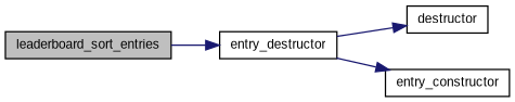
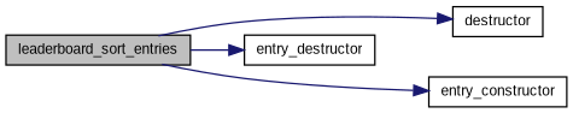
  digraph {
    fontname="Liberation Sans"
    rankdir=LR
    node [color=black fillcolor=white fontname="Liberation Sans" fontsize=10 shape=record style=filled]
    edge [color=midnightblue fontname="Liberation Sans" fontsize=10 labelfontname=Helvetica labelfontsize=10 style=solid]
    n1 [fillcolor=grey75 fontcolor=black height=0.2 label=leaderboard_sort_entries width=0.4]
    n2 [height=0.2 label=destructor width=0.4]
    n3 [height=0.2 label=entry_constructor width=0.4]
    n4 [height=0.2 label=entry_destructor width=0.4]
-   n4 -> n2
-   n4 -> n3
+   n1 -> n2
+   n1 -> n3
    n1 -> n4
  }
